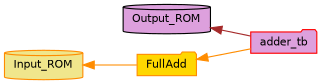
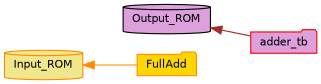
  digraph {
    rankdir=LR
    node [color=darkorange fillcolor=plum fontname=Helvetica fontsize=10 shape=folder style=filled]
    edge [color=darkorange dir=back fontname=Helvetica fontsize=10 labelfontname=Helvetica labelfontsize=10 style=solid]
    n1 [fillcolor=gold height=0.2 label=FullAdd width=0.4]
    n2 [color=red height=0.2 label=adder_tb width=0.4]
    n3 [fillcolor=khaki height=0.2 label=Input_ROM shape=cylinder width=0.4]
    n4 [color=black height=0.2 label=Output_ROM shape=cylinder width=0.4]
-   n1 -> n2
    n3 -> n1
    n4 -> n2 [color=brown]
  }
